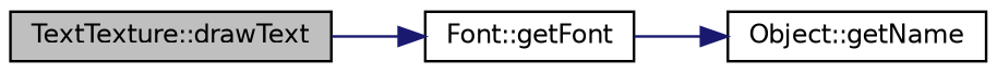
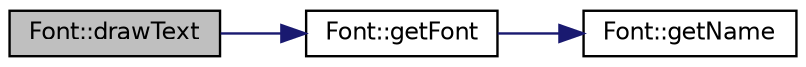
  digraph {
    rankdir=LR
    node [color=black fillcolor=white fontname=Helvetica fontsize=10 shape=record style=filled]
    edge [color=midnightblue fontname=Helvetica fontsize=10 labelfontname=Helvetica labelfontsize=10 style=solid]
-   n1 [fillcolor=grey75 fontcolor=black height=0.2 label="TextTexture::drawText" width=0.4]
+   n1 [fillcolor=grey75 fontcolor=black height=0.2 label="Font::drawText" width=0.4]
    n2 [height=0.2 label="Font::getFont" width=0.4]
-   n3 [height=0.2 label="Object::getName" width=0.4]
+   n3 [height=0.2 label="Font::getName" width=0.4]
    n1 -> n2
    n2 -> n3
  }
